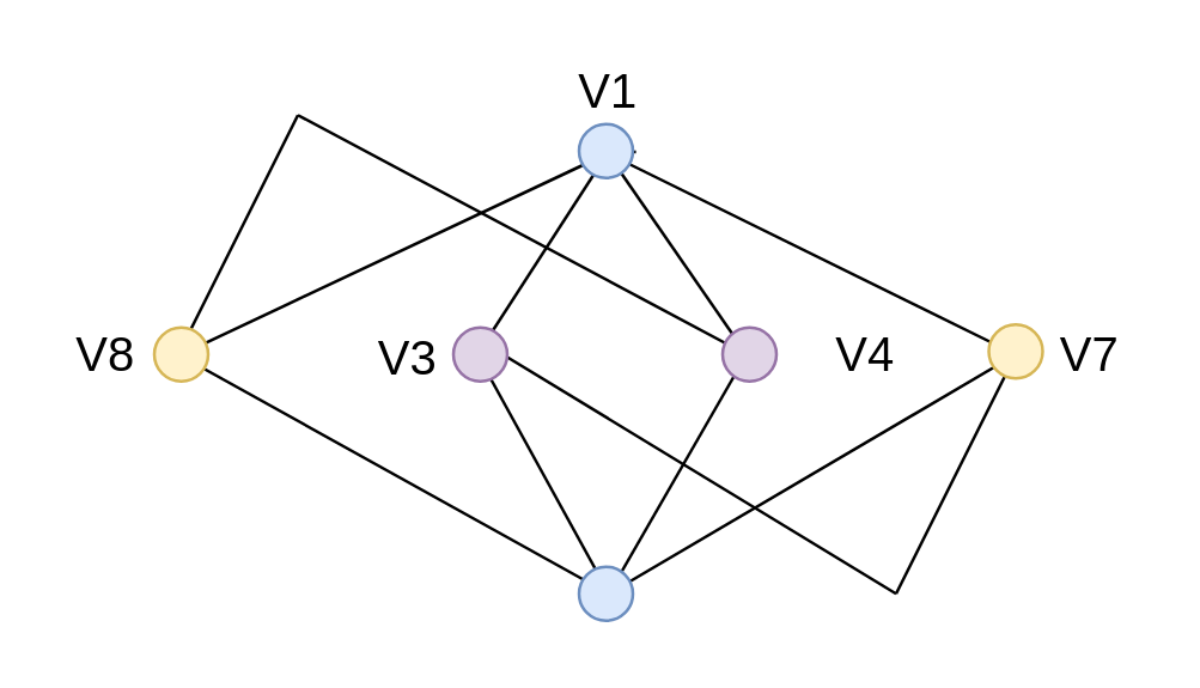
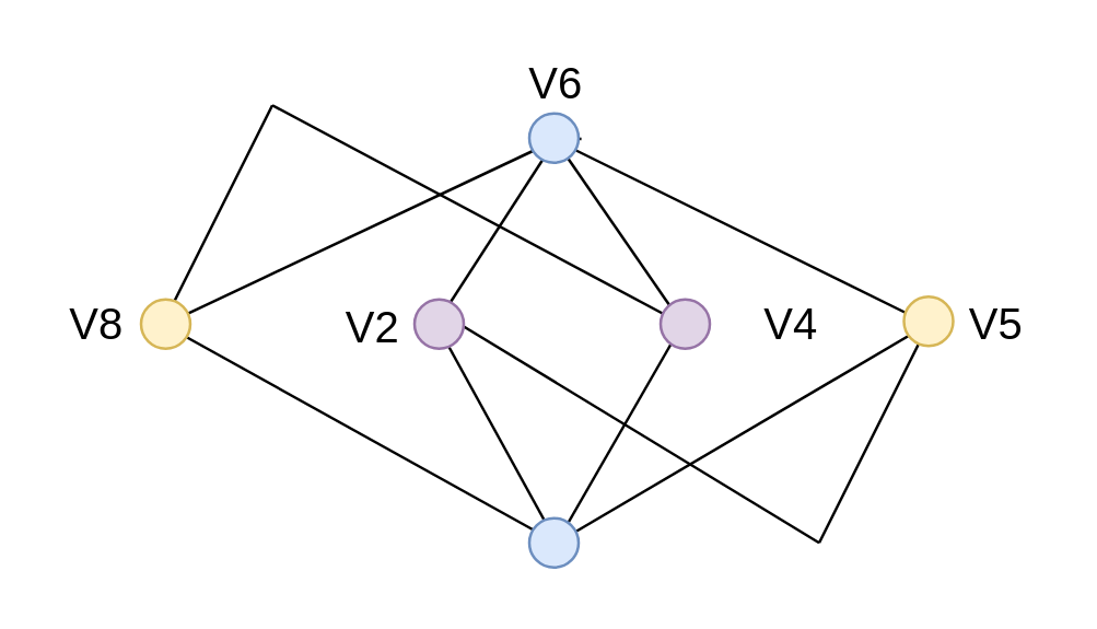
  <mxCell id="0" />
  <mxCell id="1" parent="0" />
  <mxCell id="2" value="" style="shape=waypoint;sketch=0;fillStyle=solid;size=6;pointerEvents=1;points=[];fillColor=#dae8fc;resizable=0;rotatable=0;perimeter=centerPerimeter;snapToPoint=1;fontSize=16;strokeColor=#6c8ebf;strokeWidth=5;" vertex="1" parent="1"><mxGeometry x="193" y="40" width="20" height="20" as="geometry" /></mxCell>
  <mxCell id="3" value="" style="endArrow=none;html=1;rounded=0;fontSize=12;startSize=8;endSize=8;curved=1;" edge="1" parent="1" source="35"><mxGeometry width="50" height="50" relative="1" as="geometry"><mxPoint x="59" y="118" as="sourcePoint" /><mxPoint x="200" y="52" as="targetPoint" /></mxGeometry></mxCell>
  <mxCell id="4" value="" style="endArrow=none;html=1;rounded=0;fontSize=12;startSize=8;endSize=8;curved=1;" edge="1" parent="1"><mxGeometry width="50" height="50" relative="1" as="geometry"><mxPoint x="205" y="52" as="sourcePoint" /><mxPoint x="339" y="118" as="targetPoint" /></mxGeometry></mxCell>
  <mxCell id="5" value="" style="shape=waypoint;sketch=0;fillStyle=solid;size=6;pointerEvents=1;points=[];fillColor=#dae8fc;resizable=0;rotatable=0;perimeter=centerPerimeter;snapToPoint=1;fontSize=16;strokeColor=#6c8ebf;strokeWidth=5;" vertex="1" parent="1"><mxGeometry x="193" y="188" width="20" height="20" as="geometry" /></mxCell>
  <mxCell id="6" value="" style="endArrow=none;html=1;rounded=0;fontSize=12;startSize=8;endSize=8;curved=1;exitDx=0;exitDy=0;exitPerimeter=0;" edge="1" parent="1" source="11"><mxGeometry width="50" height="50" relative="1" as="geometry"><mxPoint x="199" y="238" as="sourcePoint" /><mxPoint x="339" y="118" as="targetPoint" /></mxGeometry></mxCell>
  <mxCell id="7" value="" style="endArrow=none;html=1;rounded=0;fontSize=12;startSize=8;endSize=8;curved=1;" edge="1" parent="1" source="9"><mxGeometry width="50" height="50" relative="1" as="geometry"><mxPoint x="9" y="168" as="sourcePoint" /><mxPoint x="59" y="118" as="targetPoint" /></mxGeometry></mxCell>
  <mxCell id="8" value="" style="endArrow=none;html=1;rounded=0;fontSize=12;startSize=8;endSize=8;curved=1;" edge="1" parent="1" source="5" target="9"><mxGeometry width="50" height="50" relative="1" as="geometry"><mxPoint x="203" y="198" as="sourcePoint" /><mxPoint x="59" y="118" as="targetPoint" /></mxGeometry></mxCell>
  <mxCell id="9" value="" style="shape=waypoint;sketch=0;fillStyle=solid;size=6;pointerEvents=1;points=[];fillColor=none;resizable=0;rotatable=0;perimeter=centerPerimeter;snapToPoint=1;fontSize=16;" vertex="1" parent="1"><mxGeometry x="49" y="108" width="20" height="20" as="geometry" /></mxCell>
  <mxCell id="10" value="" style="endArrow=none;html=1;rounded=0;fontSize=12;startSize=8;endSize=8;curved=1;exitX=0.567;exitY=0.308;exitDx=0;exitDy=0;exitPerimeter=0;" edge="1" parent="1" source="5" target="11"><mxGeometry width="50" height="50" relative="1" as="geometry"><mxPoint x="203" y="198" as="sourcePoint" /><mxPoint x="339" y="118" as="targetPoint" /></mxGeometry></mxCell>
  <mxCell id="11" value="" style="shape=waypoint;sketch=0;fillStyle=solid;size=6;pointerEvents=1;points=[];fillColor=none;resizable=0;rotatable=0;perimeter=centerPerimeter;snapToPoint=1;fontSize=16;" vertex="1" parent="1"><mxGeometry x="329" y="108" width="20" height="20" as="geometry" /></mxCell>
  <mxCell id="12" value="" style="shape=waypoint;sketch=0;fillStyle=solid;size=6;pointerEvents=1;points=[];fillColor=none;resizable=0;rotatable=0;perimeter=centerPerimeter;snapToPoint=1;fontSize=16;" vertex="1" parent="1"><mxGeometry x="149" y="108" width="20" height="20" as="geometry" /></mxCell>
  <mxCell id="13" value="" style="shape=waypoint;sketch=0;fillStyle=solid;size=6;pointerEvents=1;points=[];fillColor=none;resizable=0;rotatable=0;perimeter=centerPerimeter;snapToPoint=1;fontSize=16;" vertex="1" parent="1"><mxGeometry x="239" y="108" width="20" height="20" as="geometry" /></mxCell>
  <mxCell id="14" value="" style="endArrow=none;html=1;rounded=0;fontSize=12;startSize=8;endSize=8;curved=1;exitX=0.725;exitY=1.142;exitDx=0;exitDy=0;exitPerimeter=0;entryX=0.4;entryY=0.292;entryDx=0;entryDy=0;entryPerimeter=0;" edge="1" parent="1" source="12" target="2"><mxGeometry width="50" height="50" relative="1" as="geometry"><mxPoint x="159" y="98" as="sourcePoint" /><mxPoint x="209" y="48" as="targetPoint" /></mxGeometry></mxCell>
  <mxCell id="15" value="" style="endArrow=none;html=1;rounded=0;fontSize=12;startSize=8;endSize=8;curved=1;exitX=1.058;exitY=0.517;exitDx=0;exitDy=0;exitPerimeter=0;" edge="1" parent="1" source="28" target="2"><mxGeometry width="50" height="50" relative="1" as="geometry"><mxPoint x="169" y="128" as="sourcePoint" /><mxPoint x="213" y="60" as="targetPoint" /></mxGeometry></mxCell>
  <mxCell id="16" value="" style="endArrow=none;html=1;rounded=0;fontSize=12;startSize=8;endSize=8;curved=1;exitX=0.525;exitY=0.142;exitDx=0;exitDy=0;exitPerimeter=0;" edge="1" parent="1" source="5" target="12"><mxGeometry width="50" height="50" relative="1" as="geometry"><mxPoint x="179" y="138" as="sourcePoint" /><mxPoint x="223" y="70" as="targetPoint" /></mxGeometry></mxCell>
  <mxCell id="17" value="" style="endArrow=none;html=1;rounded=0;fontSize=12;startSize=8;endSize=8;curved=1;exitX=0.733;exitY=0.308;exitDx=0;exitDy=0;exitPerimeter=0;" edge="1" parent="1" source="5" target="13"><mxGeometry width="50" height="50" relative="1" as="geometry"><mxPoint x="189" y="148" as="sourcePoint" /><mxPoint x="233" y="80" as="targetPoint" /></mxGeometry></mxCell>
  <mxCell id="18" value="" style="endArrow=none;html=1;rounded=0;fontSize=12;startSize=8;endSize=8;curved=1;entryX=0.808;entryY=0.433;entryDx=0;entryDy=0;entryPerimeter=0;" edge="1" parent="1" source="31" target="12"><mxGeometry width="50" height="50" relative="1" as="geometry"><mxPoint x="299" y="198" as="sourcePoint" /><mxPoint x="159" y="118" as="targetPoint" /></mxGeometry></mxCell>
  <mxCell id="19" value="" style="endArrow=none;html=1;rounded=0;fontSize=12;startSize=8;endSize=8;curved=1;" edge="1" parent="1" target="11"><mxGeometry width="50" height="50" relative="1" as="geometry"><mxPoint x="299" y="198" as="sourcePoint" /><mxPoint x="349" y="148" as="targetPoint" /></mxGeometry></mxCell>
  <mxCell id="20" value="" style="endArrow=none;html=1;rounded=0;fontSize=12;startSize=8;endSize=8;curved=1;entryX=1.142;entryY=0.35;entryDx=0;entryDy=0;entryPerimeter=0;" edge="1" parent="1" target="13"><mxGeometry width="50" height="50" relative="1" as="geometry"><mxPoint x="99" y="38" as="sourcePoint" /><mxPoint x="99" y="38" as="targetPoint" /></mxGeometry></mxCell>
  <mxCell id="21" value="" style="endArrow=none;html=1;rounded=0;fontSize=12;startSize=8;endSize=8;curved=1;" edge="1" parent="1"><mxGeometry width="50" height="50" relative="1" as="geometry"><mxPoint x="59" y="118" as="sourcePoint" /><mxPoint x="99" y="38" as="targetPoint" /></mxGeometry></mxCell>
- <mxCell id="22" value="V1" style="text;strokeColor=none;fillColor=none;html=1;align=center;verticalAlign=middle;whiteSpace=wrap;rounded=0;fontSize=16;" vertex="1" parent="1"><mxGeometry x="188" y="20" width="30" height="20" as="geometry" /></mxCell>
+ <mxCell id="22" value="V6" style="text;strokeColor=none;fillColor=none;html=1;align=center;verticalAlign=middle;whiteSpace=wrap;rounded=0;fontSize=16;" vertex="1" parent="1"><mxGeometry x="188" y="20" width="30" height="20" as="geometry" /></mxCell>
  <mxCell id="23" value="V8" style="text;strokeColor=none;fillColor=none;html=1;align=center;verticalAlign=middle;whiteSpace=wrap;rounded=0;fontSize=16;" vertex="1" parent="1"><mxGeometry x="20" y="108" width="30" height="20" as="geometry" /></mxCell>
- <mxCell id="24" value="V7" style="text;strokeColor=none;fillColor=none;html=1;align=center;verticalAlign=middle;whiteSpace=wrap;rounded=0;fontSize=16;" vertex="1" parent="1"><mxGeometry x="349" y="108" width="30" height="20" as="geometry" /></mxCell>
- <mxCell id="25" value="V3" style="text;strokeColor=none;fillColor=none;html=1;align=center;verticalAlign=middle;whiteSpace=wrap;rounded=0;fontSize=16;" vertex="1" parent="1"><mxGeometry x="121" y="109" width="30" height="20" as="geometry" /></mxCell>
+ <mxCell id="24" value="V5" style="text;strokeColor=none;fillColor=none;html=1;align=center;verticalAlign=middle;whiteSpace=wrap;rounded=0;fontSize=16;" vertex="1" parent="1"><mxGeometry x="349" y="108" width="30" height="20" as="geometry" /></mxCell>
+ <mxCell id="25" value="V2" style="text;strokeColor=none;fillColor=none;html=1;align=center;verticalAlign=middle;whiteSpace=wrap;rounded=0;fontSize=16;" vertex="1" parent="1"><mxGeometry x="121" y="109" width="30" height="20" as="geometry" /></mxCell>
  <mxCell id="26" value="V4" style="text;strokeColor=none;fillColor=none;html=1;align=center;verticalAlign=middle;whiteSpace=wrap;rounded=0;fontSize=16;" vertex="1" parent="1"><mxGeometry x="274" y="108" width="30" height="20" as="geometry" /></mxCell>
  <mxCell id="27" value="" style="endArrow=none;html=1;rounded=0;fontSize=12;startSize=8;endSize=8;curved=1;exitX=1.058;exitY=0.517;exitDx=0;exitDy=0;exitPerimeter=0;" edge="1" parent="1" source="13" target="28"><mxGeometry width="50" height="50" relative="1" as="geometry"><mxPoint x="249" y="118" as="sourcePoint" /><mxPoint x="203" y="50" as="targetPoint" /></mxGeometry></mxCell>
  <mxCell id="28" value="" style="ellipse;whiteSpace=wrap;html=1;aspect=fixed;fontSize=16;fillColor=#dae8fc;strokeColor=#6c8ebf;" vertex="1" parent="1"><mxGeometry x="193" y="41" width="18" height="18" as="geometry" /></mxCell>
  <mxCell id="29" value="" style="ellipse;whiteSpace=wrap;html=1;aspect=fixed;fontSize=16;fillColor=#dae8fc;strokeColor=#6c8ebf;" vertex="1" parent="1"><mxGeometry x="193" y="189" width="18" height="18" as="geometry" /></mxCell>
  <mxCell id="30" value="" style="endArrow=none;html=1;rounded=0;fontSize=12;startSize=8;endSize=8;curved=1;entryX=0.808;entryY=0.433;entryDx=0;entryDy=0;entryPerimeter=0;" edge="1" parent="1" target="31"><mxGeometry width="50" height="50" relative="1" as="geometry"><mxPoint x="299" y="198" as="sourcePoint" /><mxPoint x="159" y="118" as="targetPoint" /></mxGeometry></mxCell>
  <mxCell id="31" value="" style="ellipse;whiteSpace=wrap;html=1;aspect=fixed;fontSize=16;fillColor=#e1d5e7;strokeColor=#9673a6;" vertex="1" parent="1"><mxGeometry x="151" y="109" width="18" height="18" as="geometry" /></mxCell>
  <mxCell id="32" value="" style="ellipse;whiteSpace=wrap;html=1;aspect=fixed;fontSize=16;fillColor=#e1d5e7;strokeColor=#9673a6;" vertex="1" parent="1"><mxGeometry x="241" y="109" width="18" height="18" as="geometry" /></mxCell>
  <mxCell id="33" value="" style="ellipse;whiteSpace=wrap;html=1;aspect=fixed;fontSize=16;fillColor=#fff2cc;strokeColor=#d6b656;" vertex="1" parent="1"><mxGeometry x="330" y="108" width="18" height="18" as="geometry" /></mxCell>
  <mxCell id="34" value="" style="endArrow=none;html=1;rounded=0;fontSize=12;startSize=8;endSize=8;curved=1;" edge="1" parent="1" target="35"><mxGeometry width="50" height="50" relative="1" as="geometry"><mxPoint x="59" y="118" as="sourcePoint" /><mxPoint x="200" y="52" as="targetPoint" /></mxGeometry></mxCell>
  <mxCell id="35" value="" style="ellipse;whiteSpace=wrap;html=1;aspect=fixed;fontSize=16;fillColor=#fff2cc;strokeColor=#d6b656;" vertex="1" parent="1"><mxGeometry x="51" y="109" width="18" height="18" as="geometry" /></mxCell>
